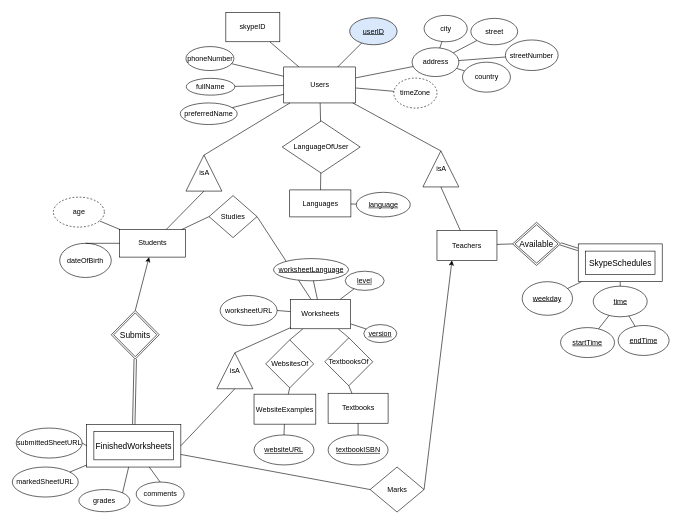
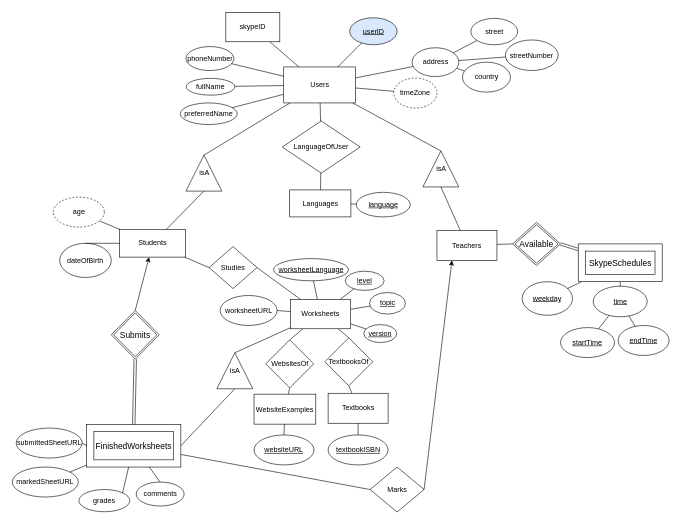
  <mxCell id="0" />
  <mxCell id="1" parent="0" />
  <mxCell id="2" value="Students" style="rounded=0;whiteSpace=wrap;html=1;" parent="1" vertex="1"><mxGeometry x="199" y="382" width="110" height="46" as="geometry" /></mxCell>
  <mxCell id="3" value="Teachers" style="rounded=0;whiteSpace=wrap;html=1;" parent="1" vertex="1"><mxGeometry x="728" y="383.5" width="100" height="50" as="geometry" /></mxCell>
  <mxCell id="4" value="country" style="ellipse;whiteSpace=wrap;html=1;" parent="1" vertex="1"><mxGeometry x="770.5" y="103" width="80" height="50" as="geometry" /></mxCell>
  <mxCell id="5" value="" style="endArrow=none;html=1;" parent="1" source="4" target="42" edge="1"><mxGeometry width="50" height="50" relative="1" as="geometry"><mxPoint x="515.5" y="659.5" as="sourcePoint" /><mxPoint x="565.5" y="609.5" as="targetPoint" /><Array as="points" /></mxGeometry></mxCell>
- <mxCell id="6" value="Studies" style="rhombus;whiteSpace=wrap;html=1;strokeColor=#000000;" parent="1" vertex="1"><mxGeometry x="348" y="325.5" width="80" height="70" as="geometry" /></mxCell>
+ <mxCell id="6" value="Studies" style="rhombus;whiteSpace=wrap;html=1;strokeColor=#000000;" parent="1" vertex="1"><mxGeometry x="348" y="410.5" width="80" height="70" as="geometry" /></mxCell>
  <mxCell id="7" value="" style="endArrow=none;html=1;entryX=1;entryY=0.5;entryDx=0;entryDy=0;" parent="1" source="96" target="6" edge="1"><mxGeometry width="50" height="50" relative="1" as="geometry"><mxPoint x="496.387" y="495.5" as="sourcePoint" /><mxPoint x="401" y="523" as="targetPoint" /></mxGeometry></mxCell>
  <mxCell id="8" value="" style="endArrow=none;html=1;entryX=0;entryY=0.5;entryDx=0;entryDy=0;" parent="1" source="2" target="6" edge="1"><mxGeometry width="50" height="50" relative="1" as="geometry"><mxPoint x="50" y="917" as="sourcePoint" /><mxPoint x="100" y="867" as="targetPoint" /></mxGeometry></mxCell>
  <mxCell id="9" value="Marks" style="rhombus;whiteSpace=wrap;html=1;strokeColor=#000000;" parent="1" vertex="1"><mxGeometry x="616.5" y="778" width="90" height="75" as="geometry" /></mxCell>
  <mxCell id="10" value="" style="endArrow=none;html=1;entryX=0;entryY=0.5;entryDx=0;entryDy=0;" parent="1" source="29" target="9" edge="1"><mxGeometry width="50" height="50" relative="1" as="geometry"><mxPoint x="335" y="442.5" as="sourcePoint" /><mxPoint x="100" y="847" as="targetPoint" /></mxGeometry></mxCell>
  <mxCell id="11" value="preferredName" style="ellipse;whiteSpace=wrap;html=1;strokeColor=#000000;" parent="1" vertex="1"><mxGeometry x="300" y="171" width="95" height="36" as="geometry" /></mxCell>
  <mxCell id="12" value="" style="endArrow=none;html=1;" parent="1" source="87" target="11" edge="1"><mxGeometry width="50" height="50" relative="1" as="geometry"><mxPoint x="368" y="99.845" as="sourcePoint" /><mxPoint x="-410" y="791" as="targetPoint" /></mxGeometry></mxCell>
  <mxCell id="13" value="phoneNumber" style="ellipse;whiteSpace=wrap;html=1;strokeColor=#000000;" parent="1" vertex="1"><mxGeometry x="309.5" y="77" width="80" height="40" as="geometry" /></mxCell>
  <mxCell id="14" value="" style="endArrow=none;html=1;" parent="1" source="13" target="87" edge="1"><mxGeometry width="50" height="50" relative="1" as="geometry"><mxPoint x="-22.5" y="1412" as="sourcePoint" /><mxPoint x="1023.03" y="947" as="targetPoint" /></mxGeometry></mxCell>
  <mxCell id="15" value="Languages" style="rounded=0;whiteSpace=wrap;html=1;strokeColor=#000000;strokeWidth=1;" parent="1" vertex="1"><mxGeometry x="482.5" y="316" width="102" height="45" as="geometry" /></mxCell>
  <mxCell id="16" value="&lt;u&gt;language&lt;/u&gt;" style="ellipse;whiteSpace=wrap;html=1;strokeColor=#000000;strokeWidth=1;" parent="1" vertex="1"><mxGeometry x="593.5" y="320" width="90" height="41" as="geometry" /></mxCell>
  <mxCell id="17" value="" style="endArrow=none;html=1;" parent="1" source="16" target="15" edge="1"><mxGeometry width="50" height="50" relative="1" as="geometry"><mxPoint x="-50" y="1409.5" as="sourcePoint" /><mxPoint x="0" y="1359.5" as="targetPoint" /></mxGeometry></mxCell>
  <mxCell id="18" value="" style="endArrow=none;html=1;exitX=1;exitY=0.5;exitDx=0;exitDy=0;" parent="1" source="55" target="3" edge="1"><mxGeometry width="50" height="50" relative="1" as="geometry"><mxPoint x="836" y="248.5" as="sourcePoint" /><mxPoint x="80" y="847" as="targetPoint" /></mxGeometry></mxCell>
  <mxCell id="19" value="&lt;u&gt;weekday&lt;/u&gt;" style="ellipse;whiteSpace=wrap;html=1;strokeColor=#000000;strokeWidth=1;" parent="1" vertex="1"><mxGeometry x="870" y="469" width="84" height="56" as="geometry" /></mxCell>
  <mxCell id="20" value="&lt;u&gt;time&lt;/u&gt;" style="ellipse;whiteSpace=wrap;html=1;strokeColor=#000000;strokeWidth=1;" parent="1" vertex="1"><mxGeometry x="988.5" y="476.5" width="90" height="51" as="geometry" /></mxCell>
  <mxCell id="21" value="&lt;u&gt;startTime&lt;/u&gt;" style="ellipse;whiteSpace=wrap;html=1;strokeColor=#000000;strokeWidth=1;" parent="1" vertex="1"><mxGeometry x="934" y="545.5" width="90" height="50" as="geometry" /></mxCell>
  <mxCell id="22" value="&lt;u&gt;endTime&lt;/u&gt;" style="ellipse;whiteSpace=wrap;html=1;strokeColor=#000000;strokeWidth=1;" parent="1" vertex="1"><mxGeometry x="1030" y="542" width="85" height="50" as="geometry" /></mxCell>
  <mxCell id="23" value="" style="endArrow=none;html=1;exitX=0.5;exitY=0;exitDx=0;exitDy=0;" parent="1" source="20" target="45" edge="1"><mxGeometry width="50" height="50" relative="1" as="geometry"><mxPoint x="163" y="1090" as="sourcePoint" /><mxPoint x="949.25" y="599" as="targetPoint" /></mxGeometry></mxCell>
  <mxCell id="24" value="" style="endArrow=none;html=1;" parent="1" source="19" target="45" edge="1"><mxGeometry width="50" height="50" relative="1" as="geometry"><mxPoint x="163" y="1090" as="sourcePoint" /><mxPoint x="1004.75" y="599" as="targetPoint" /></mxGeometry></mxCell>
  <mxCell id="25" value="" style="endArrow=none;html=1;" parent="1" source="21" target="20" edge="1"><mxGeometry width="50" height="50" relative="1" as="geometry"><mxPoint x="163" y="1090" as="sourcePoint" /><mxPoint x="213" y="1040" as="targetPoint" /></mxGeometry></mxCell>
  <mxCell id="26" value="" style="endArrow=none;html=1;" parent="1" source="22" target="20" edge="1"><mxGeometry width="50" height="50" relative="1" as="geometry"><mxPoint x="163" y="1090" as="sourcePoint" /><mxPoint x="837" y="725" as="targetPoint" /></mxGeometry></mxCell>
  <mxCell id="27" value="" style="endArrow=classic;html=1;exitX=0.5;exitY=0;exitDx=0;exitDy=0;" parent="1" source="30" target="2" edge="1"><mxGeometry width="50" height="50" relative="1" as="geometry"><mxPoint x="225.501" y="497.62" as="sourcePoint" /><mxPoint x="65" y="830.5" as="targetPoint" /></mxGeometry></mxCell>
  <mxCell id="28" value="" style="endArrow=classic;html=1;exitX=1;exitY=0.5;exitDx=0;exitDy=0;entryX=0.25;entryY=1;entryDx=0;entryDy=0;" parent="1" source="9" target="3" edge="1"><mxGeometry width="50" height="50" relative="1" as="geometry"><mxPoint x="30" y="897" as="sourcePoint" /><mxPoint x="730" y="436" as="targetPoint" /></mxGeometry></mxCell>
  <mxCell id="29" value="FinishedWorksheets" style="shape=ext;strokeWidth=1;margin=10;double=1;whiteSpace=wrap;html=1;align=center;fontSize=14;fillColor=none;" parent="1" vertex="1"><mxGeometry x="144" y="707" width="157" height="71" as="geometry" /></mxCell>
  <mxCell id="30" value="Submits" style="shape=rhombus;double=1;strokeWidth=1;fontSize=17;perimeter=rhombusPerimeter;whiteSpace=wrap;html=1;align=center;fontSize=14;" parent="1" vertex="1"><mxGeometry x="185" y="517" width="80" height="81" as="geometry" /></mxCell>
  <mxCell id="31" value="age" style="ellipse;whiteSpace=wrap;html=1;strokeColor=#000000;strokeWidth=1;dashed=1;" parent="1" vertex="1"><mxGeometry x="88.5" y="328" width="85" height="50" as="geometry" /></mxCell>
  <mxCell id="32" value="dateOfBirth" style="ellipse;whiteSpace=wrap;html=1;strokeColor=#000000;strokeWidth=1;" parent="1" vertex="1"><mxGeometry x="99" y="405" width="86" height="57" as="geometry" /></mxCell>
  <mxCell id="33" value="" style="endArrow=none;html=1;exitX=0.5;exitY=0;exitDx=0;exitDy=0;" parent="1" source="32" target="2" edge="1"><mxGeometry width="50" height="50" relative="1" as="geometry"><mxPoint x="34" y="1358" as="sourcePoint" /><mxPoint x="84" y="1308" as="targetPoint" /></mxGeometry></mxCell>
  <mxCell id="34" value="" style="endArrow=none;html=1;" parent="1" source="31" target="2" edge="1"><mxGeometry width="50" height="50" relative="1" as="geometry"><mxPoint x="34" y="1358" as="sourcePoint" /><mxPoint x="84" y="1308" as="targetPoint" /></mxGeometry></mxCell>
  <mxCell id="35" value="" style="shape=link;html=1;entryX=0.5;entryY=1;entryDx=0;entryDy=0;exitX=0.5;exitY=0;exitDx=0;exitDy=0;" parent="1" source="29" target="30" edge="1"><mxGeometry width="50" height="50" relative="1" as="geometry"><mxPoint y="987" as="sourcePoint" x="20" /><mxPoint x="70" y="937" as="targetPoint" /></mxGeometry></mxCell>
  <mxCell id="36" value="streetNumber" style="ellipse;whiteSpace=wrap;html=1;strokeColor=#000000;" parent="1" vertex="1"><mxGeometry x="842" y="66" width="88" height="51" as="geometry" /></mxCell>
  <mxCell id="37" value="street" style="ellipse;whiteSpace=wrap;html=1;strokeColor=#000000;" parent="1" vertex="1"><mxGeometry x="784.5" y="30" width="78" height="44" as="geometry" /></mxCell>
- <mxCell id="38" value="city" style="ellipse;whiteSpace=wrap;html=1;strokeColor=#000000;" parent="1" vertex="1"><mxGeometry x="706.5" y="25" width="72" height="44" as="geometry" /></mxCell>
  <mxCell id="39" value="" style="endArrow=none;html=1;" parent="1" source="36" target="42" edge="1"><mxGeometry width="50" height="50" relative="1" as="geometry"><mxPoint x="-169.5" y="874.5" as="sourcePoint" /><mxPoint x="789.5" y="504.5" as="targetPoint" /></mxGeometry></mxCell>
  <mxCell id="40" value="" style="endArrow=none;html=1;" parent="1" source="37" target="42" edge="1"><mxGeometry width="50" height="50" relative="1" as="geometry"><mxPoint x="810.5" y="564.5" as="sourcePoint" /><mxPoint x="860.5" y="514.5" as="targetPoint" /></mxGeometry></mxCell>
- <mxCell id="41" value="" style="endArrow=none;html=1;" parent="1" source="38" target="42" edge="1"><mxGeometry width="50" height="50" relative="1" as="geometry"><mxPoint x="880.5" y="584.5" as="sourcePoint" /><mxPoint x="930.5" y="534.5" as="targetPoint" /></mxGeometry></mxCell>
  <mxCell id="42" value="address" style="ellipse;whiteSpace=wrap;html=1;strokeColor=#000000;" parent="1" vertex="1"><mxGeometry x="686.5" y="79" width="78" height="48" as="geometry" /></mxCell>
  <mxCell id="43" value="" style="endArrow=none;html=1;" parent="1" source="42" target="87" edge="1"><mxGeometry width="50" height="50" relative="1" as="geometry"><mxPoint x="411" y="945.5" as="sourcePoint" /><mxPoint x="625.93" y="195.5" as="targetPoint" /></mxGeometry></mxCell>
  <mxCell id="44" value="" style="shape=link;html=1;entryX=0;entryY=0.5;entryDx=0;entryDy=0;" parent="1" source="45" target="55" edge="1"><mxGeometry width="50" height="50" relative="1" as="geometry"><mxPoint x="1078.5" y="518" as="sourcePoint" /><mxPoint x="1070.5" y="480.5" as="targetPoint" /></mxGeometry></mxCell>
  <mxCell id="45" value="SkypeSchedules" style="shape=ext;strokeWidth=1;margin=10;double=1;whiteSpace=wrap;html=1;align=center;fontSize=14;" parent="1" vertex="1"><mxGeometry x="963.5" y="406" width="140" height="63" as="geometry" /></mxCell>
  <mxCell id="46" value="timeZone" style="ellipse;whiteSpace=wrap;html=1;strokeColor=#000000;strokeWidth=1;dashed=1;" parent="1" vertex="1"><mxGeometry x="656" y="129.5" width="72" height="50" as="geometry" /></mxCell>
  <mxCell id="47" value="" style="endArrow=none;html=1;" parent="1" source="46" target="87" edge="1"><mxGeometry width="50" height="50" relative="1" as="geometry"><mxPoint x="801.848" y="1032.724" as="sourcePoint" /><mxPoint x="788.743" y="1001.831" as="targetPoint" /></mxGeometry></mxCell>
  <mxCell id="48" value="&lt;u&gt;level&lt;/u&gt;" style="ellipse;whiteSpace=wrap;html=1;" parent="1" vertex="1"><mxGeometry x="575" y="451.5" width="65" height="32" as="geometry" /></mxCell>
  <mxCell id="49" value="" style="endArrow=none;html=1;" parent="1" source="48" target="96" edge="1"><mxGeometry width="50" height="50" relative="1" as="geometry"><mxPoint x="409" y="539" as="sourcePoint" /><mxPoint x="570.419" y="495.5" as="targetPoint" /></mxGeometry></mxCell>
  <mxCell id="50" value="&lt;u&gt;version&lt;/u&gt;" style="ellipse;whiteSpace=wrap;html=1;" parent="1" vertex="1"><mxGeometry x="606" y="540.5" width="55" height="30" as="geometry" /></mxCell>
  <mxCell id="51" value="" style="endArrow=none;html=1;" parent="1" source="50" target="96" edge="1"><mxGeometry width="50" height="50" relative="1" as="geometry"><mxPoint x="319" y="519" as="sourcePoint" /><mxPoint x="591" y="541.618" as="targetPoint" /></mxGeometry></mxCell>
  <mxCell id="52" value="" style="endArrow=none;html=1;exitX=1;exitY=0.5;exitDx=0;exitDy=0;entryX=0.5;entryY=1;entryDx=0;entryDy=0;entryPerimeter=0;" parent="1" source="29" target="54" edge="1"><mxGeometry width="50" height="50" relative="1" as="geometry"><mxPoint x="240" y="567" as="sourcePoint" /><mxPoint x="369.955" y="417.793" as="targetPoint" /></mxGeometry></mxCell>
  <mxCell id="53" value="" style="endArrow=none;html=1;entryX=0;entryY=0;entryDx=30;entryDy=0;entryPerimeter=0;" parent="1" source="96" target="54" edge="1"><mxGeometry width="50" height="50" relative="1" as="geometry"><mxPoint x="477" y="548.71" as="sourcePoint" /><mxPoint x="369" y="639" as="targetPoint" /></mxGeometry></mxCell>
  <mxCell id="54" value="isA" style="verticalLabelPosition=middle;verticalAlign=middle;html=1;shape=mxgraph.basic.acute_triangle;dx=0.5;labelPosition=center;align=center;" parent="1" vertex="1"><mxGeometry x="361" y="587.5" width="60" height="60" as="geometry" /></mxCell>
  <mxCell id="55" value="Available" style="shape=rhombus;double=1;strokeWidth=1;fontSize=17;perimeter=rhombusPerimeter;whiteSpace=wrap;html=1;align=center;fontSize=14;direction=west;" parent="1" vertex="1"><mxGeometry x="854" y="370" width="80" height="72" as="geometry" /></mxCell>
  <mxCell id="56" value="skypeID" style="whiteSpace=wrap;html=1;fillColor=none;rounded=0;" parent="1" vertex="1"><mxGeometry x="376" y="20" width="90" height="49" as="geometry" /></mxCell>
  <mxCell id="57" value="TextbooksOf" style="rhombus;whiteSpace=wrap;html=1;" parent="1" vertex="1"><mxGeometry x="541" y="562.5" width="80" height="80" as="geometry" /></mxCell>
  <mxCell id="58" value="grades" style="ellipse;whiteSpace=wrap;html=1;fillColor=none;" parent="1" vertex="1"><mxGeometry x="131" y="815.5" width="85" height="37" as="geometry" /></mxCell>
  <mxCell id="59" value="comments" style="ellipse;whiteSpace=wrap;html=1;fillColor=none;" parent="1" vertex="1"><mxGeometry x="226.5" y="803" width="80" height="40" as="geometry" /></mxCell>
  <mxCell id="60" value="" style="endArrow=none;html=1;exitX=1;exitY=0;exitDx=0;exitDy=0;" parent="1" source="58" target="29" edge="1"><mxGeometry width="50" height="50" relative="1" as="geometry"><mxPoint x="-55.5" y="715" as="sourcePoint" /><mxPoint x="-5.5" y="665" as="targetPoint" /></mxGeometry></mxCell>
  <mxCell id="61" value="" style="endArrow=none;html=1;exitX=0.5;exitY=0;exitDx=0;exitDy=0;" parent="1" source="59" target="29" edge="1"><mxGeometry width="50" height="50" relative="1" as="geometry"><mxPoint x="44.5" y="915" as="sourcePoint" /><mxPoint x="94.5" y="865" as="targetPoint" /></mxGeometry></mxCell>
  <mxCell id="62" value="Textbooks" style="rounded=0;whiteSpace=wrap;html=1;" parent="1" vertex="1"><mxGeometry x="546.5" y="655" width="100" height="50" as="geometry" /></mxCell>
  <mxCell id="63" value="&lt;u&gt;textbookISBN&lt;/u&gt;" style="ellipse;whiteSpace=wrap;html=1;" parent="1" vertex="1"><mxGeometry x="546.5" y="724.5" width="100" height="50" as="geometry" /></mxCell>
  <mxCell id="64" value="" style="endArrow=none;html=1;" parent="1" source="62" target="63" edge="1"><mxGeometry width="50" height="50" relative="1" as="geometry"><mxPoint x="604.5" y="692.5" as="sourcePoint" /><mxPoint x="320" y="839.5" as="targetPoint" /></mxGeometry></mxCell>
  <mxCell id="65" value="" style="endArrow=none;html=1;entryX=0.5;entryY=1;entryDx=0;entryDy=0;" parent="1" source="62" target="57" edge="1"><mxGeometry width="50" height="50" relative="1" as="geometry"><mxPoint x="266.5" y="904.5" as="sourcePoint" /><mxPoint x="316.5" y="854.5" as="targetPoint" /></mxGeometry></mxCell>
  <mxCell id="66" value="WebsiteExamples" style="rounded=0;whiteSpace=wrap;html=1;" parent="1" vertex="1"><mxGeometry x="423" y="656.5" width="103" height="50" as="geometry" /></mxCell>
  <mxCell id="67" value="" style="endArrow=none;html=1;entryX=0.5;entryY=1;entryDx=0;entryDy=0;" parent="1" source="66" target="81" edge="1"><mxGeometry width="50" height="50" relative="1" as="geometry"><mxPoint x="473.5" y="784.5" as="sourcePoint" /><mxPoint x="454" y="641.5" as="targetPoint" /></mxGeometry></mxCell>
  <mxCell id="68" value="&lt;u&gt;websiteURL&lt;/u&gt;" style="ellipse;whiteSpace=wrap;html=1;" parent="1" vertex="1"><mxGeometry x="423" y="724.5" width="100" height="50" as="geometry" /></mxCell>
  <mxCell id="69" value="worksheetURL" style="ellipse;whiteSpace=wrap;html=1;fillColor=none;" parent="1" vertex="1"><mxGeometry x="366.5" y="492" width="95" height="50" as="geometry" /></mxCell>
  <mxCell id="70" value="" style="endArrow=none;html=1;exitX=0.5;exitY=0;exitDx=0;exitDy=0;" parent="1" source="68" target="66" edge="1"><mxGeometry width="50" height="50" relative="1" as="geometry"><mxPoint x="270" y="979.5" as="sourcePoint" /><mxPoint x="474.5" y="722.5" as="targetPoint" /></mxGeometry></mxCell>
  <mxCell id="71" value="" style="endArrow=none;html=1;entryX=0.5;entryY=0;entryDx=0;entryDy=0;" parent="1" source="96" target="57" edge="1"><mxGeometry width="50" height="50" relative="1" as="geometry"><mxPoint x="566.722" y="550.5" as="sourcePoint" /><mxPoint x="59" y="1189" as="targetPoint" /></mxGeometry></mxCell>
  <mxCell id="72" value="" style="endArrow=none;html=1;" parent="1" source="87" target="56" edge="1"><mxGeometry width="50" height="50" relative="1" as="geometry"><mxPoint x="34.5" y="1472" as="sourcePoint" /><mxPoint x="84.5" y="1422" as="targetPoint" /></mxGeometry></mxCell>
  <mxCell id="73" value="LanguageOfUser" style="rhombus;whiteSpace=wrap;html=1;" parent="1" vertex="1"><mxGeometry x="470" y="201" width="130" height="87" as="geometry" /></mxCell>
  <mxCell id="74" value="" style="endArrow=none;html=1;" parent="1" source="73" target="15" edge="1"><mxGeometry width="50" height="50" relative="1" as="geometry"><mxPoint x="-50" y="1419.5" as="sourcePoint" /><mxPoint x="0" y="1369.5" as="targetPoint" /></mxGeometry></mxCell>
  <mxCell id="75" value="" style="endArrow=none;html=1;" parent="1" source="87" target="73" edge="1"><mxGeometry width="50" height="50" relative="1" as="geometry"><mxPoint x="-50" y="1419.5" as="sourcePoint" /><mxPoint x="0" y="1369.5" as="targetPoint" /></mxGeometry></mxCell>
  <mxCell id="76" value="" style="endArrow=none;html=1;exitX=1;exitY=0.5;exitDx=0;exitDy=0;" parent="1" source="69" target="96" edge="1"><mxGeometry width="50" height="50" relative="1" as="geometry"><mxPoint x="329" y="539" as="sourcePoint" /><mxPoint x="477" y="518.283" as="targetPoint" /></mxGeometry></mxCell>
  <mxCell id="77" value="submittedSheetURL" style="ellipse;whiteSpace=wrap;html=1;fillColor=none;" parent="1" vertex="1"><mxGeometry x="26.5" y="713" width="110" height="50" as="geometry" /></mxCell>
  <mxCell id="78" value="" style="endArrow=none;html=1;entryX=0;entryY=0.5;entryDx=0;entryDy=0;exitX=1;exitY=0.5;exitDx=0;exitDy=0;" parent="1" source="77" target="29" edge="1"><mxGeometry width="50" height="50" relative="1" as="geometry"><mxPoint x="-1" y="861" as="sourcePoint" /><mxPoint x="49" y="811" as="targetPoint" /></mxGeometry></mxCell>
+ <mxCell id="79" value="&lt;u&gt;topic&lt;/u&gt;" style="ellipse;whiteSpace=wrap;html=1;" parent="1" vertex="1"><mxGeometry x="615.5" y="487" width="60" height="36" as="geometry" /></mxCell>
+ <mxCell id="80" value="" style="endArrow=none;html=1;" parent="1" source="96" target="79" edge="1"><mxGeometry width="50" height="50" relative="1" as="geometry"><mxPoint x="591" y="513.813" as="sourcePoint" /><mxPoint x="533.169" y="502" as="targetPoint" /></mxGeometry></mxCell>
  <mxCell id="81" value="WebsitesOf" style="rhombus;whiteSpace=wrap;html=1;" parent="1" vertex="1"><mxGeometry x="442.5" y="566" width="80" height="80" as="geometry" /></mxCell>
  <mxCell id="82" value="" style="endArrow=none;html=1;exitX=0.5;exitY=0;exitDx=0;exitDy=0;" parent="1" source="81" target="96" edge="1"><mxGeometry width="50" height="50" relative="1" as="geometry"><mxPoint x="9" y="1149" as="sourcePoint" /><mxPoint x="501.064" y="550.5" as="targetPoint" /></mxGeometry></mxCell>
  <mxCell id="83" value="fullName" style="ellipse;whiteSpace=wrap;html=1;strokeColor=#000000;" parent="1" vertex="1"><mxGeometry x="310" y="130" width="81" height="28" as="geometry" /></mxCell>
  <mxCell id="84" value="" style="endArrow=none;html=1;" parent="1" source="83" target="87" edge="1"><mxGeometry width="50" height="50" relative="1" as="geometry"><mxPoint x="386.804" y="194.046" as="sourcePoint" /><mxPoint x="379.321" y="207.19" as="targetPoint" /></mxGeometry></mxCell>
  <mxCell id="85" value="markedSheetURL" style="ellipse;whiteSpace=wrap;html=1;fillColor=none;" parent="1" vertex="1"><mxGeometry y="778" width="110" height="50" as="geometry" x="20" /></mxCell>
  <mxCell id="86" value="" style="endArrow=none;html=1;" parent="1" source="85" target="29" edge="1"><mxGeometry width="50" height="50" relative="1" as="geometry"><mxPoint x="116" y="719.5" as="sourcePoint" /><mxPoint x="153.5" y="755" as="targetPoint" /></mxGeometry></mxCell>
  <mxCell id="87" value="Users" style="rounded=0;whiteSpace=wrap;html=1;" parent="1" vertex="1"><mxGeometry x="472.5" y="111" width="120" height="60" as="geometry" /></mxCell>
  <mxCell id="88" value="isA" style="verticalLabelPosition=middle;verticalAlign=middle;html=1;shape=mxgraph.basic.acute_triangle;dx=0.5;labelPosition=center;align=center;" parent="1" vertex="1"><mxGeometry x="309.5" y="258" width="60" height="60" as="geometry" /></mxCell>
  <mxCell id="89" value="" style="endArrow=none;html=1;exitX=0;exitY=0;exitDx=30;exitDy=0;exitPerimeter=0;" parent="1" source="88" target="87" edge="1"><mxGeometry width="50" height="50" relative="1" as="geometry"><mxPoint x="-40" y="1419.5" as="sourcePoint" /><mxPoint x="10" y="1369.5" as="targetPoint" /></mxGeometry></mxCell>
  <mxCell id="90" value="" style="endArrow=none;html=1;entryX=0.5;entryY=1;entryDx=0;entryDy=0;entryPerimeter=0;" parent="1" source="2" target="88" edge="1"><mxGeometry width="50" height="50" relative="1" as="geometry"><mxPoint x="40" y="907" as="sourcePoint" /><mxPoint x="90" y="857" as="targetPoint" /></mxGeometry></mxCell>
  <mxCell id="91" value="isA" style="verticalLabelPosition=middle;verticalAlign=middle;html=1;shape=mxgraph.basic.acute_triangle;dx=0.5;labelPosition=center;align=center;" parent="1" vertex="1"><mxGeometry x="704.5" y="251" width="60" height="60" as="geometry" /></mxCell>
  <mxCell id="92" value="" style="endArrow=none;html=1;entryX=0;entryY=0;entryDx=30;entryDy=0;entryPerimeter=0;" parent="1" source="87" target="91" edge="1"><mxGeometry width="50" height="50" relative="1" as="geometry"><mxPoint x="748.646" y="493.5" as="sourcePoint" /><mxPoint x="959.063" y="665.151" as="targetPoint" /></mxGeometry></mxCell>
  <mxCell id="93" value="" style="endArrow=none;html=1;exitX=0.5;exitY=1;exitDx=0;exitDy=0;exitPerimeter=0;" parent="1" source="91" target="3" edge="1"><mxGeometry width="50" height="50" relative="1" as="geometry"><mxPoint x="828.646" y="-19" as="sourcePoint" /><mxPoint x="1039.063" y="152.651" as="targetPoint" /></mxGeometry></mxCell>
  <mxCell id="94" value="&lt;u&gt;worksheetLanguage&lt;/u&gt;" style="ellipse;whiteSpace=wrap;html=1;strokeColor=#000000;strokeWidth=1;" parent="1" vertex="1"><mxGeometry x="455.5" y="430.5" width="125" height="37" as="geometry" /></mxCell>
  <mxCell id="95" value="" style="endArrow=none;html=1;" parent="1" source="96" target="94" edge="1"><mxGeometry width="50" height="50" relative="1" as="geometry"><mxPoint x="533.328" y="495.5" as="sourcePoint" /><mxPoint x="80" y="877" as="targetPoint" /></mxGeometry></mxCell>
  <mxCell id="96" value="Worksheets" style="rounded=0;whiteSpace=wrap;html=1;strokeColor=#000000;strokeWidth=1;" parent="1" vertex="1"><mxGeometry x="484" y="498.5" width="100" height="49" as="geometry" /></mxCell>
  <mxCell id="97" value="&lt;u&gt;userID&lt;/u&gt;" style="ellipse;whiteSpace=wrap;html=1;fillColor=#dae8fc;" parent="1" vertex="1"><mxGeometry x="582.5" y="29" width="79" height="45" as="geometry" /></mxCell>
  <mxCell id="98" value="" style="endArrow=none;html=1;" parent="1" source="97" target="87" edge="1"><mxGeometry width="50" height="50" relative="1" as="geometry"><mxPoint x="30" y="927" as="sourcePoint" /><mxPoint x="80" y="877" as="targetPoint" /></mxGeometry></mxCell>
